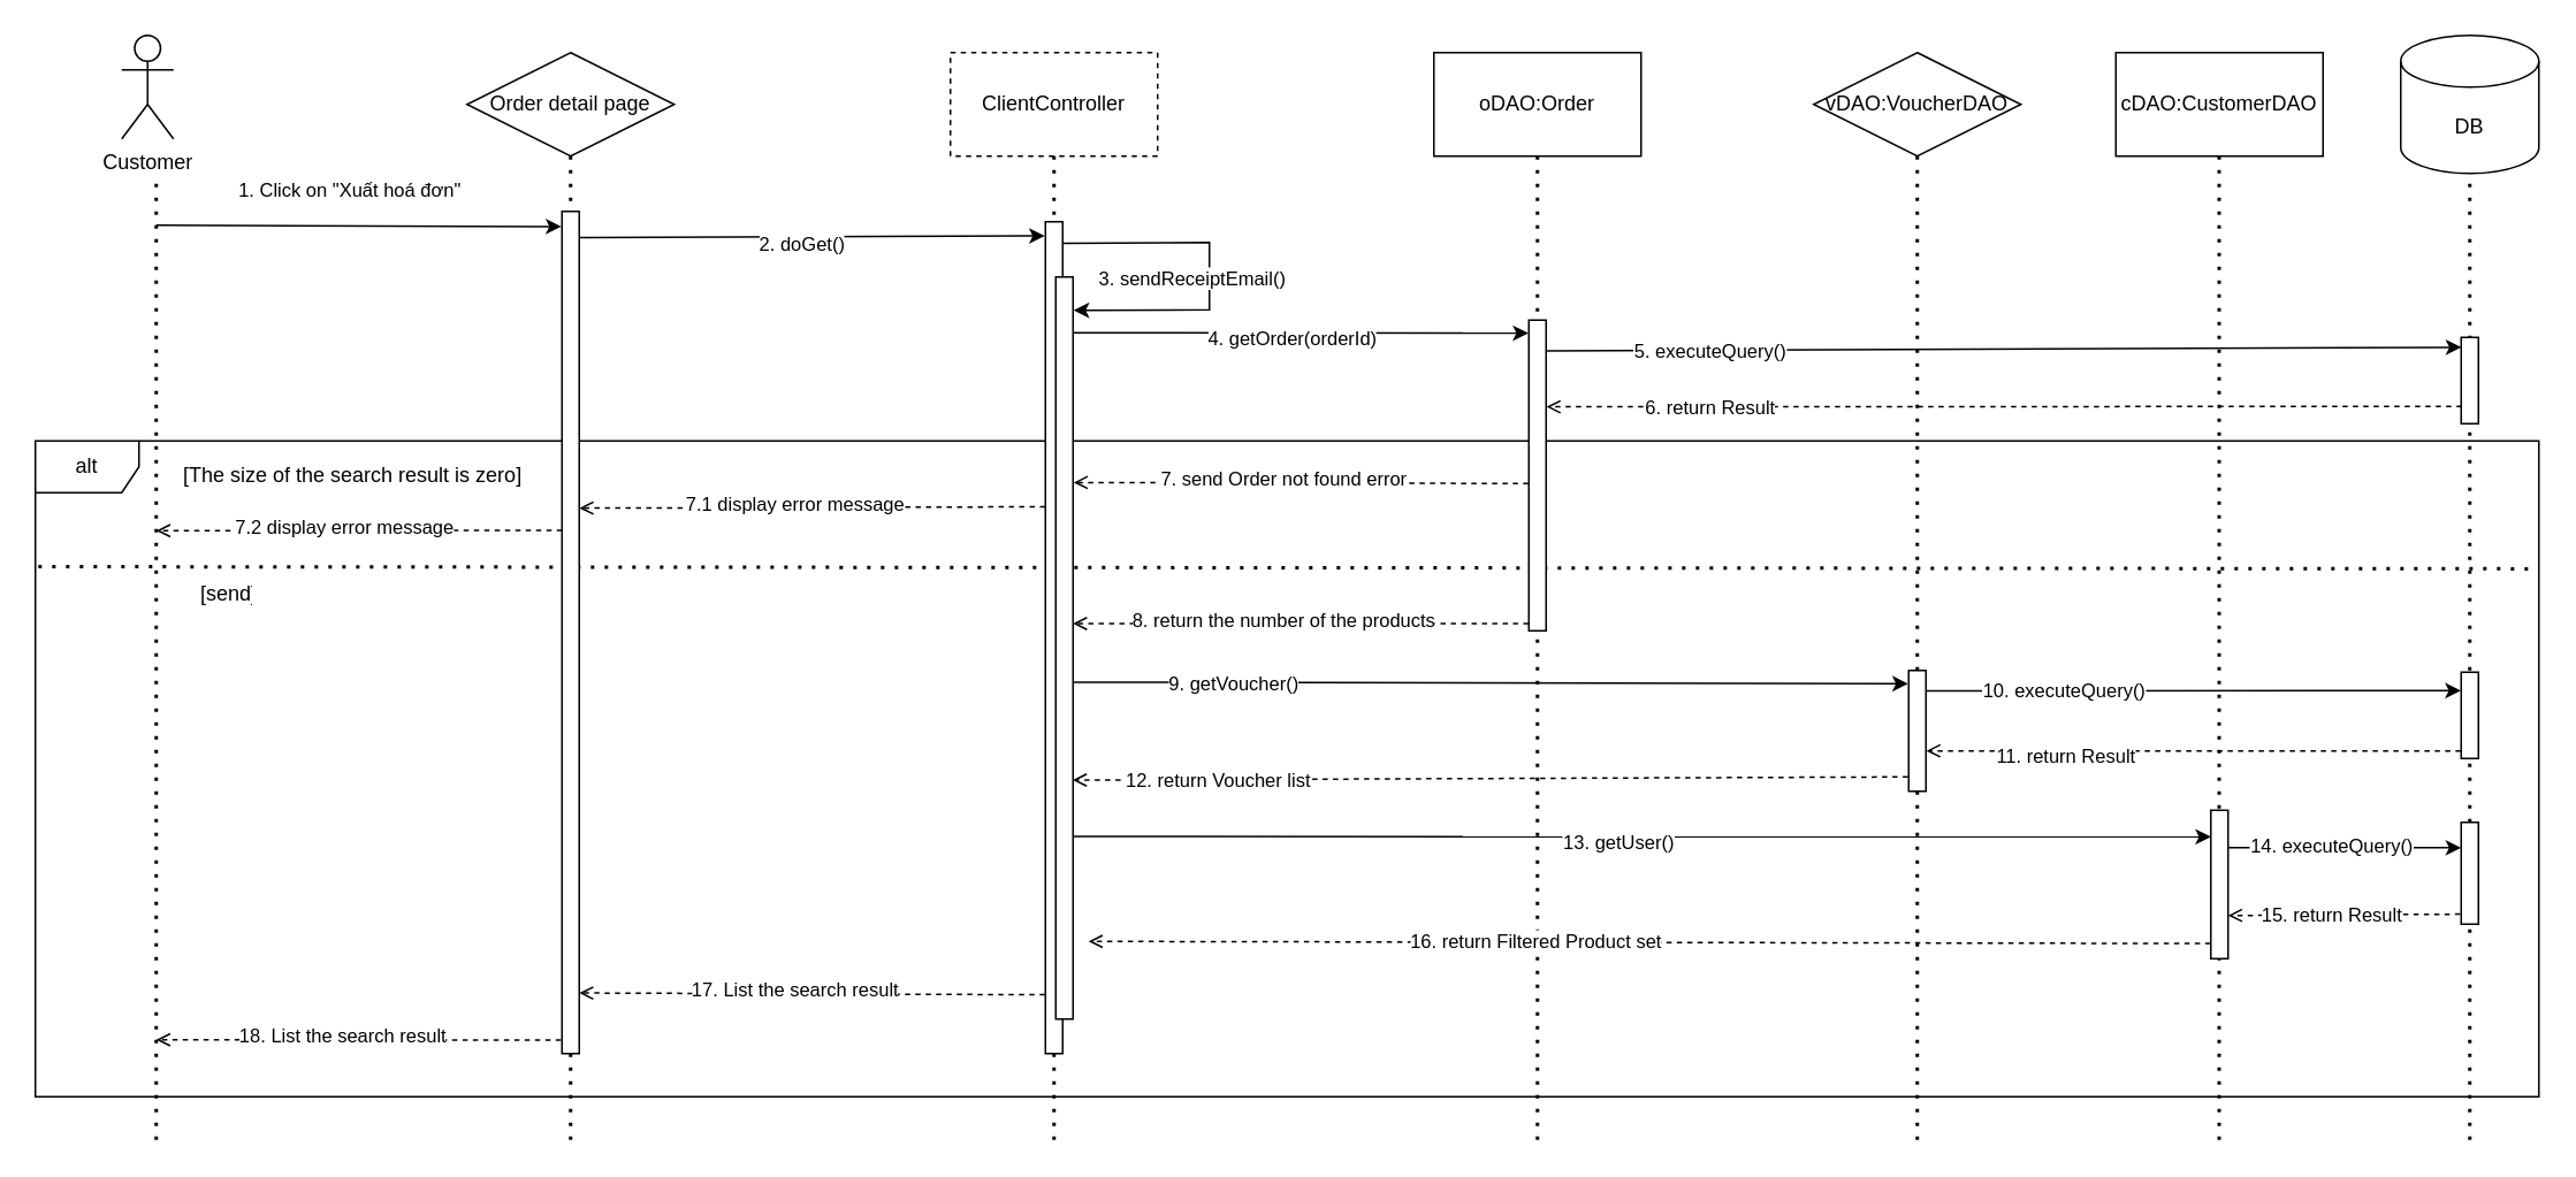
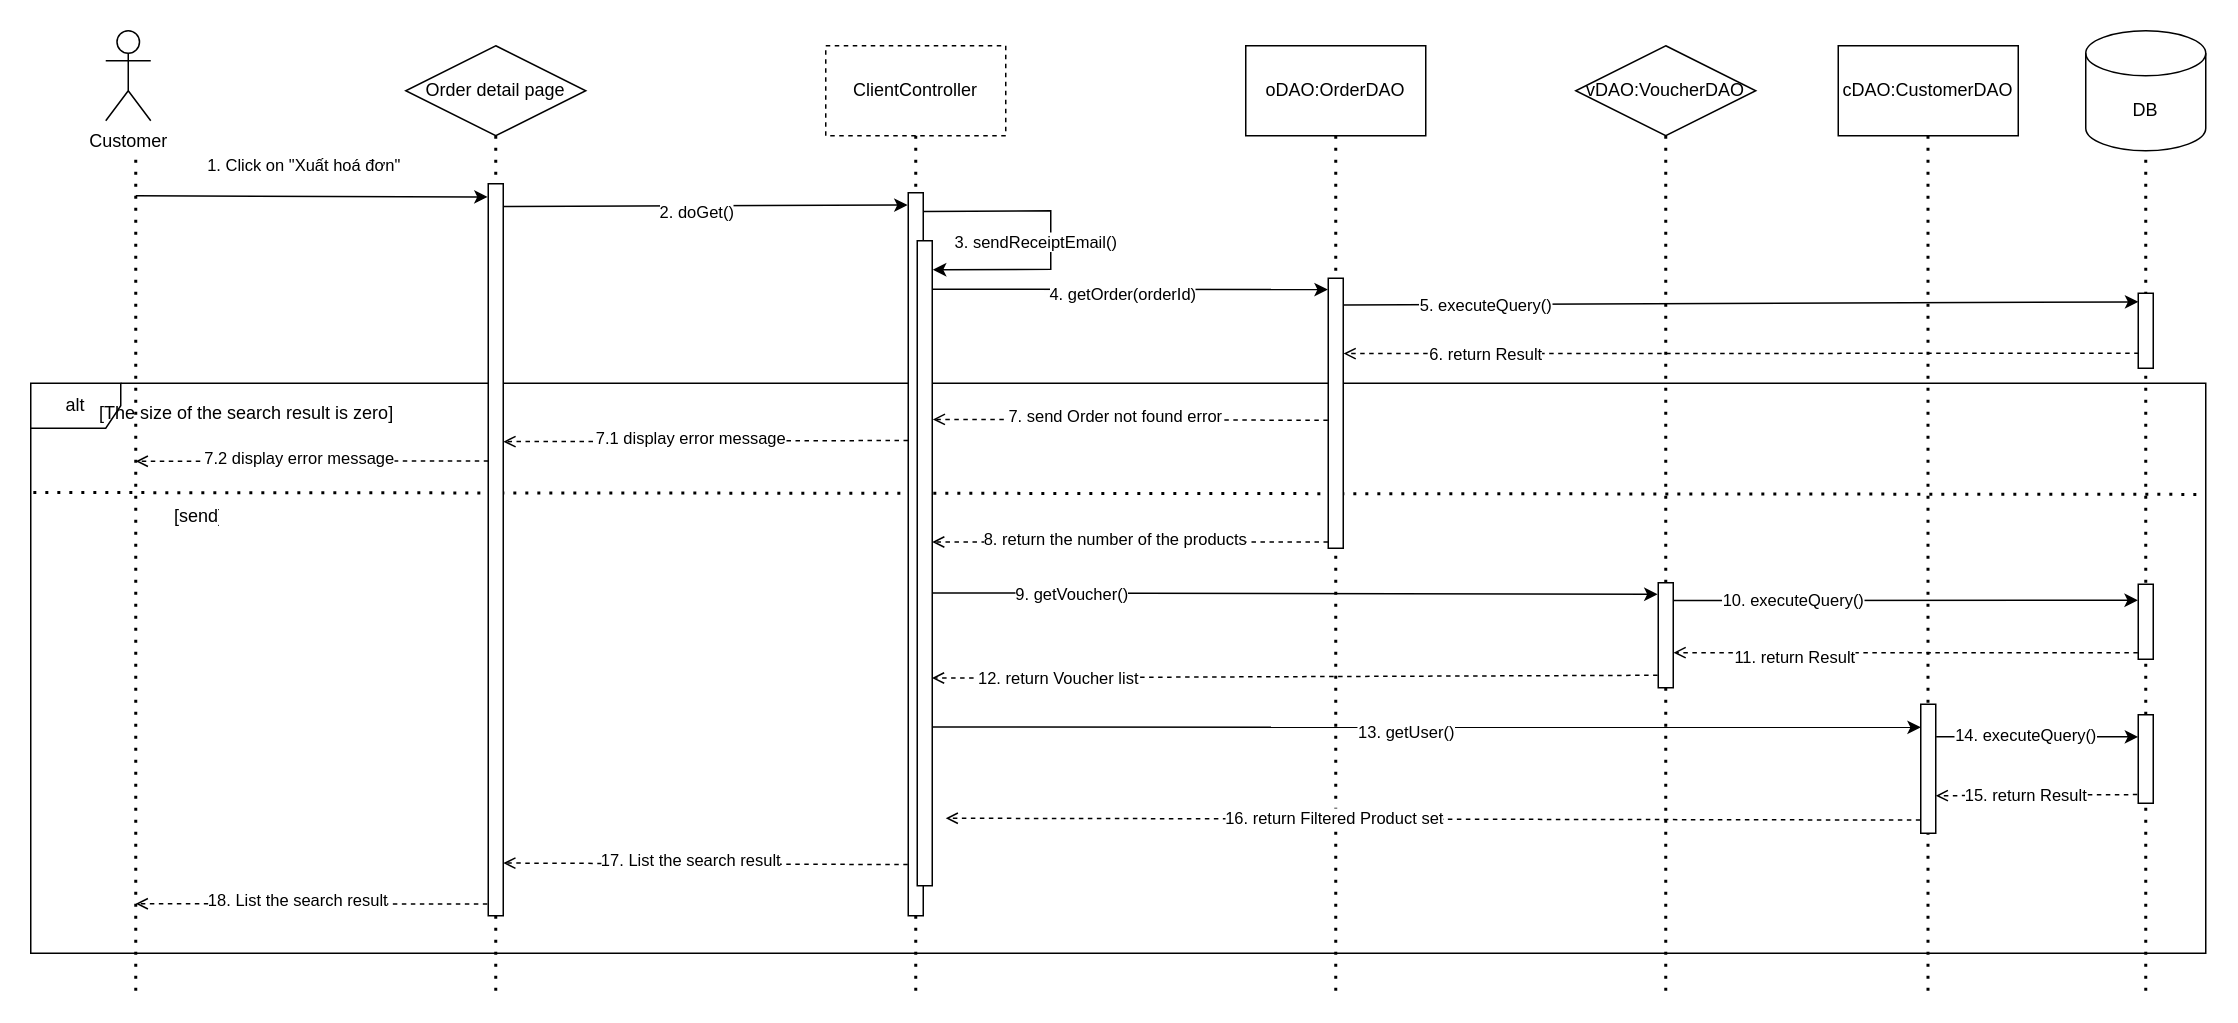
  <mxCell id="0" />
  <mxCell id="1" parent="0" />
  <mxCell id="2" value="" style="endArrow=none;dashed=1;html=1;dashPattern=1 3;strokeWidth=2;rounded=0;entryX=0.5;entryY=1;entryDx=0;entryDy=0;" edge="1" parent="1"><mxGeometry width="50" height="50" relative="1" as="geometry"><mxPoint x="1284.83" y="660" as="sourcePoint" /><mxPoint x="1284.83" y="90" as="targetPoint" /></mxGeometry></mxCell>
  <mxCell id="3" value="" style="endArrow=none;dashed=1;html=1;dashPattern=1 3;strokeWidth=2;rounded=0;" parent="1" edge="1"><mxGeometry width="50" height="50" relative="1" as="geometry"><mxPoint x="90" y="660" as="sourcePoint" /><mxPoint x="90" y="100" as="targetPoint" /></mxGeometry></mxCell>
  <mxCell id="4" value="" style="endArrow=none;dashed=1;html=1;dashPattern=1 3;strokeWidth=2;rounded=0;exitX=0.002;exitY=0.165;exitDx=0;exitDy=0;exitPerimeter=0;entryX=1;entryY=0.195;entryDx=0;entryDy=0;entryPerimeter=0;" parent="1" target="5" edge="1"><mxGeometry width="50" height="50" relative="1" as="geometry"><mxPoint x="21.72" y="327.85" as="sourcePoint" /><mxPoint x="880.86" y="326.87" as="targetPoint" /></mxGeometry></mxCell>
  <mxCell id="5" value="alt" style="shape=umlFrame;whiteSpace=wrap;html=1;pointerEvents=0;" parent="1" vertex="1"><mxGeometry x="20" y="255" width="1450" height="380" as="geometry" /></mxCell>
  <mxCell id="6" value="Customer" style="shape=umlActor;verticalLabelPosition=bottom;verticalAlign=top;html=1;outlineConnect=0;" parent="1" vertex="1"><mxGeometry x="70" y="20" width="30" height="60" as="geometry" /></mxCell>
  <mxCell id="7" value="Order detail page" style="rhombus;whiteSpace=wrap;html=1;" parent="1" vertex="1"><mxGeometry x="270" y="30" width="120" height="60" as="geometry" /></mxCell>
  <mxCell id="8" value="ClientController" style="rounded=0;whiteSpace=wrap;html=1;dashed=1;" parent="1" vertex="1"><mxGeometry x="550" y="30" width="120" height="60" as="geometry" /></mxCell>
- <mxCell id="9" value="oDAO:Order" style="rounded=0;whiteSpace=wrap;html=1;" parent="1" vertex="1"><mxGeometry x="830" y="30" width="120" height="60" as="geometry" /></mxCell>
+ <mxCell id="9" value="oDAO:OrderDAO" style="rounded=0;whiteSpace=wrap;html=1;" parent="1" vertex="1"><mxGeometry x="830" y="30" width="120" height="60" as="geometry" /></mxCell>
  <mxCell id="10" value="" style="endArrow=none;dashed=1;html=1;dashPattern=1 3;strokeWidth=2;rounded=0;entryX=0.5;entryY=1;entryDx=0;entryDy=0;" parent="1" target="7" edge="1"><mxGeometry width="50" height="50" relative="1" as="geometry"><mxPoint x="330" y="660" as="sourcePoint" /><mxPoint x="329.5" y="100" as="targetPoint" /></mxGeometry></mxCell>
  <mxCell id="11" value="" style="endArrow=none;dashed=1;html=1;dashPattern=1 3;strokeWidth=2;rounded=0;entryX=0.5;entryY=1;entryDx=0;entryDy=0;" parent="1" target="8" edge="1"><mxGeometry width="50" height="50" relative="1" as="geometry"><mxPoint x="610" y="660" as="sourcePoint" /><mxPoint x="610" y="100" as="targetPoint" /></mxGeometry></mxCell>
  <mxCell id="12" value="" style="endArrow=none;dashed=1;html=1;dashPattern=1 3;strokeWidth=2;rounded=0;" parent="1" edge="1"><mxGeometry width="50" height="50" relative="1" as="geometry"><mxPoint x="890" y="660" as="sourcePoint" /><mxPoint x="890" y="90" as="targetPoint" /></mxGeometry></mxCell>
  <mxCell id="13" value="" style="rounded=0;whiteSpace=wrap;html=1;" parent="1" vertex="1"><mxGeometry x="325" y="122" width="10" height="488" as="geometry" /></mxCell>
  <mxCell id="14" value="1. Click on &quot;Xuất hoá đơn&quot;" style="endArrow=classic;html=1;rounded=0;entryX=-0.035;entryY=0.018;entryDx=0;entryDy=0;entryPerimeter=0;" parent="1" target="13" edge="1"><mxGeometry x="-0.043" y="20" width="50" height="50" relative="1" as="geometry"><mxPoint x="90" y="130" as="sourcePoint" /><mxPoint x="320" y="130" as="targetPoint" /><mxPoint as="offset" /></mxGeometry></mxCell>
  <mxCell id="15" value="vDAO:VoucherDAO" style="rhombus;whiteSpace=wrap;html=1;" parent="1" vertex="1"><mxGeometry x="1050" y="30" width="120" height="60" as="geometry" /></mxCell>
  <mxCell id="16" value="" style="endArrow=none;dashed=1;html=1;dashPattern=1 3;strokeWidth=2;rounded=0;entryX=0.5;entryY=1;entryDx=0;entryDy=0;" parent="1" target="15" edge="1"><mxGeometry width="50" height="50" relative="1" as="geometry"><mxPoint x="1110" y="660" as="sourcePoint" /><mxPoint x="1110.23" y="110" as="targetPoint" /></mxGeometry></mxCell>
  <mxCell id="17" value="DB" style="shape=cylinder3;whiteSpace=wrap;html=1;boundedLbl=1;backgroundOutline=1;size=15;" parent="1" vertex="1"><mxGeometry x="1390" y="20" width="80" height="80" as="geometry" /></mxCell>
  <mxCell id="18" value="" style="endArrow=none;dashed=1;html=1;dashPattern=1 3;strokeWidth=2;rounded=0;entryX=0.5;entryY=1;entryDx=0;entryDy=0;" parent="1" edge="1"><mxGeometry width="50" height="50" relative="1" as="geometry"><mxPoint x="1430" y="660" as="sourcePoint" /><mxPoint x="1430" y="100" as="targetPoint" /></mxGeometry></mxCell>
  <mxCell id="19" value="2. doGet()" style="endArrow=classic;html=1;rounded=0;entryX=-0.039;entryY=0.017;entryDx=0;entryDy=0;entryPerimeter=0;exitX=1.012;exitY=0.031;exitDx=0;exitDy=0;exitPerimeter=0;" parent="1" source="13" target="20" edge="1"><mxGeometry x="-0.04" y="-4" width="50" height="50" relative="1" as="geometry"><mxPoint x="339" y="136" as="sourcePoint" /><mxPoint x="602.13" y="134.808" as="targetPoint" /><mxPoint as="offset" /></mxGeometry></mxCell>
  <mxCell id="20" value="" style="rounded=0;whiteSpace=wrap;html=1;" parent="1" vertex="1"><mxGeometry x="605" y="128" width="10" height="482" as="geometry" /></mxCell>
  <mxCell id="21" value="" style="rounded=0;whiteSpace=wrap;html=1;" parent="1" vertex="1"><mxGeometry x="885" y="185" width="10" height="180" as="geometry" /></mxCell>
  <mxCell id="22" value="4. getOrder(orderId)" style="endArrow=classic;html=1;rounded=0;entryX=-0.024;entryY=0.042;entryDx=0;entryDy=0;entryPerimeter=0;exitX=0.988;exitY=0.075;exitDx=0;exitDy=0;exitPerimeter=0;" parent="1" source="48" target="21" edge="1"><mxGeometry x="-0.04" y="-4" width="50" height="50" relative="1" as="geometry"><mxPoint x="630" y="193" as="sourcePoint" /><mxPoint x="870" y="193" as="targetPoint" /><mxPoint as="offset" /></mxGeometry></mxCell>
  <mxCell id="23" value="5. executeQuery()" style="endArrow=classic;html=1;rounded=0;entryX=0.009;entryY=0.115;entryDx=0;entryDy=0;entryPerimeter=0;exitX=1.016;exitY=0.099;exitDx=0;exitDy=0;exitPerimeter=0;" parent="1" source="21" target="24" edge="1"><mxGeometry x="-0.641" y="-1" width="50" height="50" relative="1" as="geometry"><mxPoint x="900" y="203" as="sourcePoint" /><mxPoint x="1420" y="205" as="targetPoint" /><mxPoint as="offset" /></mxGeometry></mxCell>
  <mxCell id="24" value="" style="rounded=0;whiteSpace=wrap;html=1;" parent="1" vertex="1"><mxGeometry x="1425" y="195" width="10" height="50" as="geometry" /></mxCell>
  <mxCell id="25" value="6. return Result" style="endArrow=open;html=1;rounded=0;exitX=0.029;exitY=0.8;exitDx=0;exitDy=0;exitPerimeter=0;dashed=1;endFill=0;entryX=1.022;entryY=0.279;entryDx=0;entryDy=0;entryPerimeter=0;" parent="1" source="24" target="21" edge="1"><mxGeometry x="0.643" y="1" width="50" height="50" relative="1" as="geometry"><mxPoint x="1425.24" y="230.6" as="sourcePoint" /><mxPoint x="900" y="235" as="targetPoint" /><mxPoint as="offset" /></mxGeometry></mxCell>
  <mxCell id="26" value="7. send Order not found error" style="endArrow=open;html=1;rounded=0;dashed=1;endFill=0;exitX=-0.028;exitY=0.526;exitDx=0;exitDy=0;exitPerimeter=0;entryX=1.039;entryY=0.277;entryDx=0;entryDy=0;entryPerimeter=0;" parent="1" source="21" target="48" edge="1"><mxGeometry x="0.075" y="-2" width="50" height="50" relative="1" as="geometry"><mxPoint x="881" y="280" as="sourcePoint" /><mxPoint x="630" y="280" as="targetPoint" /><mxPoint as="offset" /></mxGeometry></mxCell>
  <mxCell id="27" value="7.1 display error message" style="endArrow=open;html=1;rounded=0;entryX=1.013;entryY=0.261;entryDx=0;entryDy=0;exitX=-0.017;exitY=0.274;exitDx=0;exitDy=0;dashed=1;endFill=0;exitPerimeter=0;entryPerimeter=0;" parent="1" edge="1"><mxGeometry x="0.076" y="-2" width="50" height="50" relative="1" as="geometry"><mxPoint x="604.83" y="293.148" as="sourcePoint" /><mxPoint x="335.13" y="293.928" as="targetPoint" /><mxPoint as="offset" /></mxGeometry></mxCell>
  <mxCell id="28" value="7.2 display error message" style="endArrow=open;html=1;rounded=0;dashed=1;endFill=0;exitX=0.001;exitY=0.292;exitDx=0;exitDy=0;exitPerimeter=0;" parent="1" edge="1"><mxGeometry x="0.076" y="-2" width="50" height="50" relative="1" as="geometry"><mxPoint x="325.01" y="306.816" as="sourcePoint" /><mxPoint x="90" y="307" as="targetPoint" /><mxPoint as="offset" /></mxGeometry></mxCell>
  <mxCell id="29" value="8. return the number of the products" style="endArrow=open;html=1;rounded=0;dashed=1;endFill=0;exitX=-0.018;exitY=0.977;exitDx=0;exitDy=0;exitPerimeter=0;entryX=0.996;entryY=0.467;entryDx=0;entryDy=0;entryPerimeter=0;" parent="1" source="21" target="48" edge="1"><mxGeometry x="0.074" y="-2" width="50" height="50" relative="1" as="geometry"><mxPoint x="880" y="361" as="sourcePoint" /><mxPoint x="630" y="361" as="targetPoint" /><mxPoint as="offset" /></mxGeometry></mxCell>
- <mxCell id="30" value="[The size of the search result is zero]" style="text;strokeColor=none;fillColor=none;align=left;verticalAlign=middle;spacingLeft=4;spacingRight=4;overflow=hidden;points=[[0,0.5],[1,0.5]];portConstraint=eastwest;rotatable=0;whiteSpace=wrap;html=1;" parent="1" vertex="1"><mxGeometry x="100" y="260" width="210" height="30" as="geometry" /></mxCell>
+ <mxCell id="30" value="[The size of the search result is zero]" style="text;strokeColor=none;fillColor=none;align=left;verticalAlign=middle;spacingLeft=4;spacingRight=4;overflow=hidden;points=[[0,0.5],[1,0.5]];portConstraint=eastwest;rotatable=0;whiteSpace=wrap;html=1;" parent="1" vertex="1"><mxGeometry x="60" y="260" width="210" height="30" as="geometry" /></mxCell>
  <mxCell id="31" value="[send]" style="text;strokeColor=none;fillColor=none;align=left;verticalAlign=middle;spacingLeft=4;spacingRight=4;overflow=hidden;points=[[0,0.5],[1,0.5]];portConstraint=eastwest;rotatable=0;whiteSpace=wrap;html=1;" parent="1" vertex="1"><mxGeometry x="110" y="329" width="40" height="30" as="geometry" /></mxCell>
  <mxCell id="32" value="9. getVoucher()" style="endArrow=classic;html=1;rounded=0;exitX=1.012;exitY=0.546;exitDx=0;exitDy=0;exitPerimeter=0;entryX=-0.043;entryY=0.11;entryDx=0;entryDy=0;entryPerimeter=0;" parent="1" source="48" edge="1" target="33"><mxGeometry x="-0.614" y="-1" width="50" height="50" relative="1" as="geometry"><mxPoint x="630" y="395" as="sourcePoint" /><mxPoint x="1100" y="395" as="targetPoint" /><mxPoint as="offset" /></mxGeometry></mxCell>
  <mxCell id="33" value="" style="rounded=0;whiteSpace=wrap;html=1;" parent="1" vertex="1"><mxGeometry x="1105" y="388" width="10" height="70" as="geometry" /></mxCell>
  <mxCell id="34" value="12. return Voucher list" style="endArrow=open;html=1;rounded=0;dashed=1;endFill=0;entryX=0.983;entryY=0.678;entryDx=0;entryDy=0;entryPerimeter=0;exitX=-0.043;exitY=0.881;exitDx=0;exitDy=0;exitPerimeter=0;" parent="1" source="33" target="48" edge="1"><mxGeometry x="0.655" y="1" width="50" height="50" relative="1" as="geometry"><mxPoint x="1100" y="450" as="sourcePoint" /><mxPoint x="630" y="446" as="targetPoint" /><mxPoint as="offset" /></mxGeometry></mxCell>
  <mxCell id="35" value="10. executeQuery()" style="endArrow=classic;html=1;rounded=0;entryX=-0.023;entryY=0.213;entryDx=0;entryDy=0;entryPerimeter=0;exitX=1.047;exitY=0.169;exitDx=0;exitDy=0;exitPerimeter=0;" parent="1" target="36" edge="1" source="33"><mxGeometry x="-0.482" width="50" height="50" relative="1" as="geometry"><mxPoint x="1175.19" y="399.63" as="sourcePoint" /><mxPoint x="1425.94" y="399.7" as="targetPoint" /><mxPoint as="offset" /></mxGeometry></mxCell>
  <mxCell id="36" value="" style="rounded=0;whiteSpace=wrap;html=1;" parent="1" vertex="1"><mxGeometry x="1425" y="389" width="10" height="50" as="geometry" /></mxCell>
  <mxCell id="37" value="11. return Result" style="endArrow=open;html=1;rounded=0;entryX=1.019;entryY=0.666;entryDx=0;entryDy=0;dashed=1;endFill=0;exitX=-0.026;exitY=0.913;exitDx=0;exitDy=0;exitPerimeter=0;entryPerimeter=0;" parent="1" source="36" edge="1" target="33"><mxGeometry x="0.478" y="3" width="50" height="50" relative="1" as="geometry"><mxPoint x="1420" y="435" as="sourcePoint" /><mxPoint x="1176" y="434.5" as="targetPoint" /><mxPoint as="offset" /></mxGeometry></mxCell>
  <mxCell id="38" value="13. getUser()" style="endArrow=classic;html=1;rounded=0;entryX=0.009;entryY=0.179;entryDx=0;entryDy=0;entryPerimeter=0;exitX=0.981;exitY=0.754;exitDx=0;exitDy=0;exitPerimeter=0;" parent="1" source="48" target="39" edge="1"><mxGeometry x="-0.04" y="-4" width="50" height="50" relative="1" as="geometry"><mxPoint x="630" y="484" as="sourcePoint" /><mxPoint x="870" y="485" as="targetPoint" /><mxPoint as="offset" /></mxGeometry></mxCell>
  <mxCell id="39" value="" style="rounded=0;whiteSpace=wrap;html=1;" parent="1" vertex="1"><mxGeometry x="1280" y="469" width="10" height="86" as="geometry" /></mxCell>
  <mxCell id="40" value="" style="rounded=0;whiteSpace=wrap;html=1;" parent="1" vertex="1"><mxGeometry x="1425" y="476" width="10" height="59" as="geometry" /></mxCell>
  <mxCell id="41" value="" style="endArrow=classic;html=1;rounded=0;exitX=1.027;exitY=0.251;exitDx=0;exitDy=0;exitPerimeter=0;entryX=0;entryY=0.25;entryDx=0;entryDy=0;" parent="1" source="39" target="40" edge="1"><mxGeometry x="-0.717" width="50" height="50" relative="1" as="geometry"><mxPoint x="1291" y="490.5" as="sourcePoint" /><mxPoint x="1820.11" y="488.39" as="targetPoint" /><mxPoint as="offset" /></mxGeometry></mxCell>
  <mxCell id="42" value="14. executeQuery()" style="edgeLabel;html=1;align=center;verticalAlign=middle;resizable=0;points=[];" vertex="1" connectable="0" parent="41"><mxGeometry x="-0.129" y="1" relative="1" as="geometry"><mxPoint as="offset" /></mxGeometry></mxCell>
  <mxCell id="43" value="" style="endArrow=open;html=1;rounded=0;dashed=1;endFill=0;exitX=-0.061;exitY=0.902;exitDx=0;exitDy=0;exitPerimeter=0;" parent="1" source="40" edge="1"><mxGeometry x="0.717" y="2" width="50" height="50" relative="1" as="geometry"><mxPoint x="1420" y="530.151" as="sourcePoint" /><mxPoint x="1290" y="530" as="targetPoint" /><mxPoint as="offset" /></mxGeometry></mxCell>
  <mxCell id="44" value="15. return Result" style="edgeLabel;html=1;align=center;verticalAlign=middle;resizable=0;points=[];" vertex="1" connectable="0" parent="43"><mxGeometry x="0.114" relative="1" as="geometry"><mxPoint as="offset" /></mxGeometry></mxCell>
  <mxCell id="45" value="16. return Filtered Product set" style="endArrow=open;html=1;rounded=0;exitX=-0.026;exitY=0.898;exitDx=0;exitDy=0;dashed=1;endFill=0;exitPerimeter=0;" parent="1" source="39" edge="1"><mxGeometry x="0.204" width="50" height="50" relative="1" as="geometry"><mxPoint x="883.31" y="546.4" as="sourcePoint" /><mxPoint x="630" y="545" as="targetPoint" /><mxPoint as="offset" /></mxGeometry></mxCell>
  <mxCell id="46" value="17. List the search result" style="endArrow=open;html=1;rounded=0;entryX=1.004;entryY=0.868;entryDx=0;entryDy=0;dashed=1;endFill=0;entryPerimeter=0;exitX=-0.031;exitY=0.955;exitDx=0;exitDy=0;exitPerimeter=0;" parent="1" edge="1"><mxGeometry x="0.076" y="-2" width="50" height="50" relative="1" as="geometry"><mxPoint x="604.69" y="575.91" as="sourcePoint" /><mxPoint x="335.04" y="574.864" as="targetPoint" /><mxPoint as="offset" /></mxGeometry></mxCell>
  <mxCell id="47" value="18. List the search result" style="endArrow=open;html=1;rounded=0;dashed=1;endFill=0;exitX=-0.061;exitY=0.911;exitDx=0;exitDy=0;exitPerimeter=0;" parent="1" edge="1"><mxGeometry x="0.075" y="-2" width="50" height="50" relative="1" as="geometry"><mxPoint x="324.39" y="602.128" as="sourcePoint" /><mxPoint x="90" y="602" as="targetPoint" /><mxPoint as="offset" /></mxGeometry></mxCell>
  <mxCell id="48" value="" style="rounded=0;whiteSpace=wrap;html=1;" parent="1" vertex="1"><mxGeometry x="611" y="160" width="10" height="430" as="geometry" /></mxCell>
  <mxCell id="49" value="3. sendReceiptEmail()" style="endArrow=classic;html=1;rounded=0;entryX=1.04;entryY=0.045;entryDx=0;entryDy=0;entryPerimeter=0;exitX=1.042;exitY=0.026;exitDx=0;exitDy=0;exitPerimeter=0;" parent="1" source="20" target="48" edge="1"><mxGeometry x="0.047" y="-10" width="50" height="50" relative="1" as="geometry"><mxPoint x="625" y="141" as="sourcePoint" /><mxPoint x="895" y="140" as="targetPoint" /><mxPoint as="offset" /><Array as="points"><mxPoint x="700" y="140" /><mxPoint x="700" y="179" /></Array></mxGeometry></mxCell>
  <mxCell id="50" value="cDAO:CustomerDAO" style="rounded=0;whiteSpace=wrap;html=1;" vertex="1" parent="1"><mxGeometry x="1225" y="30" width="120" height="60" as="geometry" /></mxCell>
